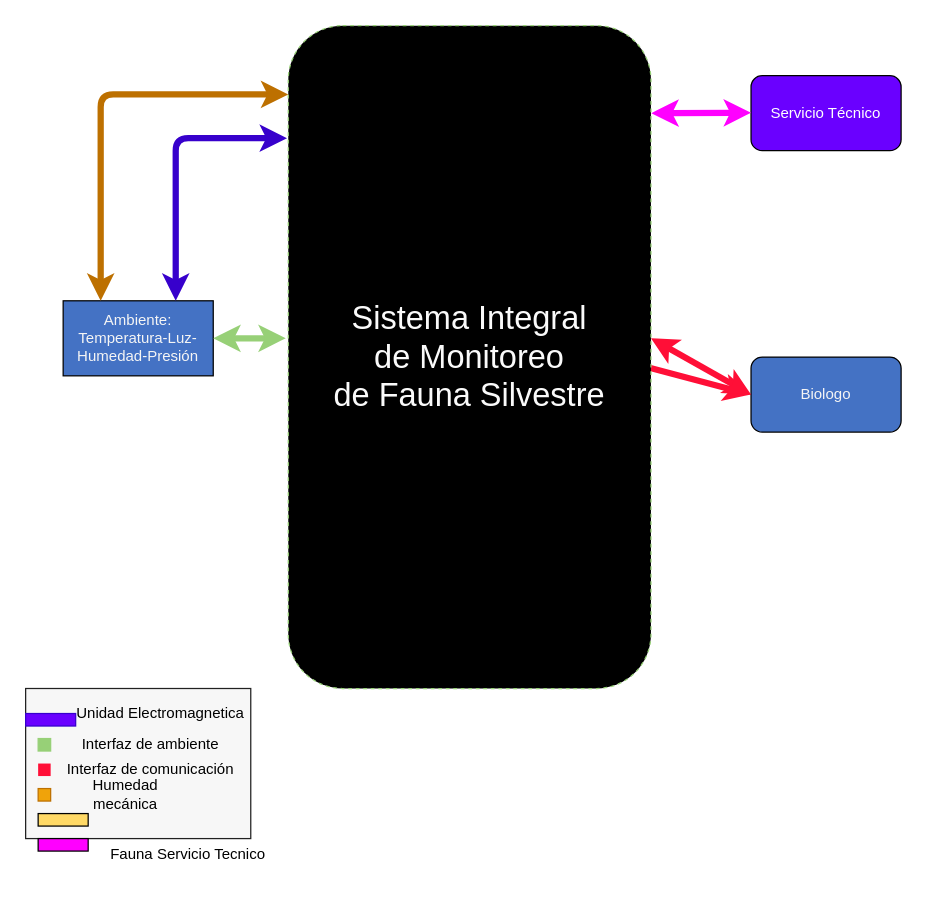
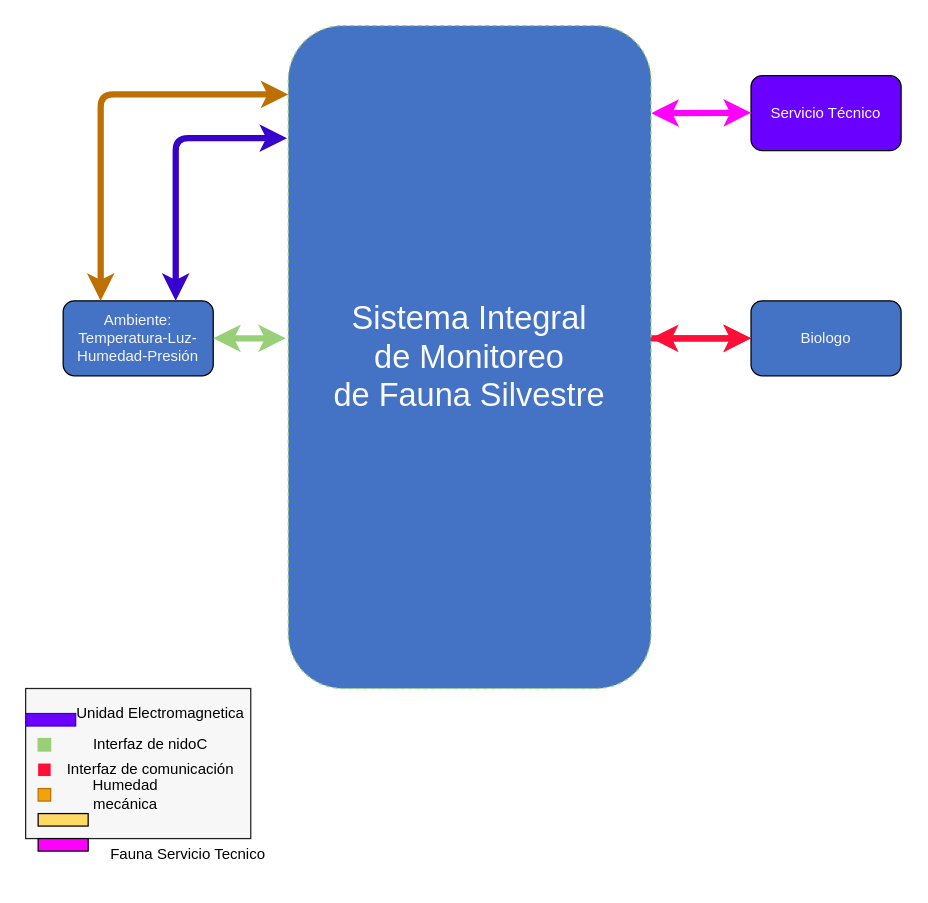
  <mxCell id="0" />
  <mxCell id="1" parent="0" />
  <mxCell id="2" value="" style="endArrow=classic;startArrow=classic;html=1;strokeWidth=5;entryX=1;entryY=0.5;entryDx=0;entryDy=0;exitX=0;exitY=0.5;exitDx=0;exitDy=0;strokeColor=#FF0F37;" edge="1" parent="1" source="15" target="10"><mxGeometry width="50" height="50" relative="1" as="geometry"><mxPoint x="380" y="440" as="sourcePoint" /><mxPoint x="380" y="310" as="targetPoint" /></mxGeometry></mxCell>
  <mxCell id="3" value="" style="rounded=0;whiteSpace=wrap;html=1;strokeColor=#212121;fillColor=#F7F7F7;gradientColor=none;" parent="1" vertex="1"><mxGeometry x="20" y="550" width="180" height="120" as="geometry" /></mxCell>
  <mxCell id="4" value="" style="rounded=0;whiteSpace=wrap;html=1;strokeColor=#97D077;fillColor=#97D077;" parent="1" vertex="1"><mxGeometry x="30" y="590" width="10" height="10" as="geometry" /></mxCell>
  <mxCell id="5" value="" style="rounded=0;whiteSpace=wrap;html=1;gradientColor=none;strokeColor=none;fillColor=#FF0F37;" parent="1" vertex="1"><mxGeometry x="30" y="610" width="10" height="10" as="geometry" /></mxCell>
  <mxCell id="6" value="" style="rounded=0;whiteSpace=wrap;html=1;strokeColor=#BD7000;fillColor=#f0a30a;fontColor=#000000;" parent="1" vertex="1"><mxGeometry x="30" y="630" width="10" height="10" as="geometry" /></mxCell>
- <mxCell id="7" value="&lt;font style=&quot;font-size: 12px&quot;&gt;Interfaz de ambiente&lt;/font&gt;" style="text;html=1;strokeColor=none;fillColor=none;align=center;verticalAlign=middle;whiteSpace=wrap;rounded=0;" parent="1" vertex="1"><mxGeometry x="50" y="590" width="140" height="10" as="geometry" /></mxCell>
+ <mxCell id="7" value="&lt;font style=&quot;font-size: 12px&quot;&gt;Interfaz de nidoC&lt;/font&gt;" style="text;html=1;strokeColor=none;fillColor=none;align=center;verticalAlign=middle;whiteSpace=wrap;rounded=0;" parent="1" vertex="1"><mxGeometry x="50" y="590" width="140" height="10" as="geometry" /></mxCell>
  <mxCell id="8" value="&lt;font style=&quot;font-size: 12px&quot;&gt;Interfaz de comunicación&lt;br&gt;&lt;/font&gt;" style="text;html=1;strokeColor=none;fillColor=none;align=center;verticalAlign=middle;whiteSpace=wrap;rounded=0;" parent="1" vertex="1"><mxGeometry x="50" y="610" width="140" height="10" as="geometry" /></mxCell>
  <mxCell id="9" value="&lt;font style=&quot;font-size: 12px&quot;&gt;&lt;font style=&quot;font-size: 12px&quot;&gt;Humedad mecánica&lt;/font&gt;&lt;br&gt;&lt;/font&gt;" style="text;html=1;strokeColor=none;fillColor=none;align=center;verticalAlign=middle;whiteSpace=wrap;rounded=0;" parent="1" vertex="1"><mxGeometry x="50" y="630" width="100" height="10" as="geometry" /></mxCell>
  <mxCell id="10" value="&lt;font color=&quot;#FFFFFF&quot;&gt;Base nido&lt;/font&gt;C" style="rounded=1;whiteSpace=wrap;html=1;fillColor=#0A0A0A;" vertex="1" parent="1"><mxGeometry x="310" y="240" width="120" height="60" as="geometry" /></mxCell>
- <mxCell id="11" value="&lt;div&gt;&lt;font color=&quot;#F5F5F5&quot;&gt;Ambiente:&lt;/font&gt;&lt;/div&gt;&lt;div&gt;&lt;font color=&quot;#F5F5F5&quot;&gt;Temperatura-Luz-Humedad-Presión&lt;br&gt;&lt;/font&gt;&lt;/div&gt;" style="whiteSpace=wrap;html=1;fillColor=#4472C4;rounded=0;" vertex="1" parent="1"><mxGeometry x="50" y="240" width="120" height="60" as="geometry" /></mxCell>
+ <mxCell id="11" value="&lt;div&gt;&lt;font color=&quot;#F5F5F5&quot;&gt;Ambiente:&lt;/font&gt;&lt;/div&gt;&lt;div&gt;&lt;font color=&quot;#F5F5F5&quot;&gt;Temperatura-Luz-Humedad-Presión&lt;br&gt;&lt;/font&gt;&lt;/div&gt;" style="rounded=1;whiteSpace=wrap;html=1;fillColor=#4472C4;" vertex="1" parent="1"><mxGeometry x="50" y="240" width="120" height="60" as="geometry" /></mxCell>
  <mxCell id="12" value="&lt;font color=&quot;#FFFFFF&quot;&gt;Base Pajaro&lt;/font&gt;" style="rounded=1;whiteSpace=wrap;html=1;fillColor=#0A0A0A;" vertex="1" parent="1"><mxGeometry x="310" y="430" width="120" height="60" as="geometry" /></mxCell>
  <mxCell id="13" value="&lt;font color=&quot;#FFFFFF&quot;&gt;Unidad de Energía&lt;/font&gt;" style="rounded=1;whiteSpace=wrap;html=1;fillColor=#0A0A0A;" vertex="1" parent="1"><mxGeometry x="310" y="60" width="120" height="60" as="geometry" /></mxCell>
  <mxCell id="14" value="&lt;font color=&quot;#FFFFFF&quot;&gt;Servicio Técnico&lt;br&gt;&lt;/font&gt;" style="rounded=1;whiteSpace=wrap;html=1;fillColor=#6a00ff;" vertex="1" parent="1"><mxGeometry x="600" y="60" width="120" height="60" as="geometry" /></mxCell>
- <mxCell id="15" value="&lt;div&gt;&lt;font color=&quot;#F5F5F5&quot;&gt;Biologo&lt;br&gt;&lt;/font&gt;&lt;/div&gt;" style="rounded=1;whiteSpace=wrap;html=1;fillColor=#4472C4;" vertex="1" parent="1"><mxGeometry x="600" y="285" width="120" height="60" as="geometry" /></mxCell>
+ <mxCell id="15" value="&lt;div&gt;&lt;font color=&quot;#F5F5F5&quot;&gt;Biologo&lt;br&gt;&lt;/font&gt;&lt;/div&gt;" style="rounded=1;whiteSpace=wrap;html=1;fillColor=#4472C4;" vertex="1" parent="1"><mxGeometry x="600" y="240" width="120" height="60" as="geometry" /></mxCell>
  <mxCell id="16" value="" style="endArrow=classic;startArrow=classic;html=1;entryX=0.5;entryY=1;entryDx=0;entryDy=0;exitX=0.5;exitY=0;exitDx=0;exitDy=0;strokeColor=#FFD966;strokeWidth=5;" edge="1" parent="1" source="10" target="13"><mxGeometry width="50" height="50" relative="1" as="geometry"><mxPoint x="380" y="370" as="sourcePoint" /><mxPoint x="430" y="320" as="targetPoint" /></mxGeometry></mxCell>
  <mxCell id="17" value="" style="rounded=0;whiteSpace=wrap;html=1;fillColor=#FFD966;" vertex="1" parent="1"><mxGeometry x="30" y="650" width="40" height="10" as="geometry" /></mxCell>
  <mxCell id="18" value="" style="endArrow=classic;startArrow=classic;html=1;strokeWidth=5;entryX=0.5;entryY=1;entryDx=0;entryDy=0;exitX=0.5;exitY=0;exitDx=0;exitDy=0;strokeColor=#FF0F37;" edge="1" parent="1" source="12" target="10"><mxGeometry width="50" height="50" relative="1" as="geometry"><mxPoint x="350" y="390" as="sourcePoint" /><mxPoint x="400" y="340" as="targetPoint" /></mxGeometry></mxCell>
  <mxCell id="19" value="" style="endArrow=classic;startArrow=classic;html=1;strokeWidth=5;exitX=0.092;exitY=-0.039;exitDx=0;exitDy=0;exitPerimeter=0;strokeColor=#3700CC;fillColor=#6a00ff;dashed=1;" edge="1" parent="1" source="12"><mxGeometry width="50" height="50" relative="1" as="geometry"><mxPoint x="220" y="410" as="sourcePoint" /><mxPoint x="324" y="300" as="targetPoint" /></mxGeometry></mxCell>
  <mxCell id="20" value="Unidad Electromagnetica" style="text;html=1;strokeColor=none;fillColor=none;align=center;verticalAlign=middle;whiteSpace=wrap;rounded=0;" vertex="1" parent="1"><mxGeometry x="57.5" y="560" width="140" height="20" as="geometry" /></mxCell>
  <mxCell id="21" value="" style="rounded=0;whiteSpace=wrap;html=1;fillColor=#6a00ff;strokeColor=#3700CC;fontColor=#ffffff;" vertex="1" parent="1"><mxGeometry x="20" y="570" width="40" height="10" as="geometry" /></mxCell>
  <mxCell id="22" value="" style="endArrow=classic;startArrow=classic;html=1;strokeWidth=5;exitX=0;exitY=0.5;exitDx=0;exitDy=0;strokeColor=#3700CC;fillColor=#6a00ff;dashed=1;entryX=0.25;entryY=1;entryDx=0;entryDy=0;" edge="1" parent="1" source="12" target="13"><mxGeometry width="50" height="50" relative="1" as="geometry"><mxPoint x="270" y="300" as="sourcePoint" /><mxPoint x="272.96" y="172.34" as="targetPoint" /><Array as="points"><mxPoint x="280" y="460" /><mxPoint x="280" y="190" /><mxPoint x="340" y="190" /></Array></mxGeometry></mxCell>
  <mxCell id="23" value="" style="endArrow=classic;startArrow=classic;html=1;strokeColor=#97D077;strokeWidth=5;exitX=1;exitY=0.5;exitDx=0;exitDy=0;" edge="1" parent="1" source="11"><mxGeometry width="50" height="50" relative="1" as="geometry"><mxPoint x="190" y="300" as="sourcePoint" /><mxPoint x="228" y="270" as="targetPoint" /></mxGeometry></mxCell>
  <mxCell id="24" value="" style="endArrow=classic;startArrow=classic;html=1;strokeColor=#3700CC;strokeWidth=5;exitX=0.75;exitY=0;exitDx=0;exitDy=0;fillColor=#6a00ff;" edge="1" parent="1" source="11"><mxGeometry width="50" height="50" relative="1" as="geometry"><mxPoint x="170" y="200" as="sourcePoint" /><mxPoint x="229" y="110" as="targetPoint" /><Array as="points"><mxPoint x="140" y="110" /></Array></mxGeometry></mxCell>
  <mxCell id="25" value="" style="endArrow=classic;startArrow=classic;html=1;strokeColor=#BD7000;strokeWidth=5;exitX=0.25;exitY=0;exitDx=0;exitDy=0;fillColor=#f0a30a;" edge="1" parent="1" source="11"><mxGeometry width="50" height="50" relative="1" as="geometry"><mxPoint x="60" y="440" as="sourcePoint" /><mxPoint x="230" y="75" as="targetPoint" /><Array as="points"><mxPoint x="80" y="75" /></Array></mxGeometry></mxCell>
  <mxCell id="26" value="" style="endArrow=classic;startArrow=classic;html=1;strokeWidth=5;entryX=1.001;entryY=0.132;entryDx=0;entryDy=0;exitX=0;exitY=0.5;exitDx=0;exitDy=0;strokeColor=#FF00FF;entryPerimeter=0;" edge="1" parent="1" target="31"><mxGeometry width="50" height="50" relative="1" as="geometry"><mxPoint x="600" y="89.58" as="sourcePoint" /><mxPoint x="430" y="89.58" as="targetPoint" /></mxGeometry></mxCell>
  <mxCell id="27" value="" style="rounded=0;whiteSpace=wrap;html=1;fillColor=#FF00FF;" vertex="1" parent="1"><mxGeometry x="30" y="670" width="40" height="10" as="geometry" /></mxCell>
  <mxCell id="28" value="Fauna Servicio Tecnico" style="text;html=1;strokeColor=none;fillColor=none;align=center;verticalAlign=middle;whiteSpace=wrap;rounded=0;" vertex="1" parent="1"><mxGeometry x="70" y="665" width="160" height="35" as="geometry" /></mxCell>
  <mxCell id="29" value="" style="endArrow=classic;startArrow=classic;html=1;strokeWidth=5;entryX=0.5;entryY=1;entryDx=0;entryDy=0;strokeColor=#FF0F37;exitX=0.586;exitY=0.415;exitDx=0;exitDy=0;exitPerimeter=0;" edge="1" parent="1" source="31"><mxGeometry width="50" height="50" relative="1" as="geometry"><mxPoint x="400" y="220" as="sourcePoint" /><mxPoint x="400" y="120" as="targetPoint" /></mxGeometry></mxCell>
  <mxCell id="30" value="" style="endArrow=classic;startArrow=classic;html=1;strokeWidth=5;entryX=0;entryY=0.5;entryDx=0;entryDy=0;fillColor=#e51400;strokeColor=#FF0F37;" edge="1" parent="1" target="15"><mxGeometry width="50" height="50" relative="1" as="geometry"><mxPoint x="520" y="270" as="sourcePoint" /><mxPoint x="430" y="320" as="targetPoint" /></mxGeometry></mxCell>
- <mxCell id="31" value="&lt;font style=&quot;font-size: 26px&quot; color=&quot;#FAFAFA&quot;&gt;Sistema Integral&lt;br&gt;de Monitoreo &lt;br&gt; de Fauna Silvestre&lt;br&gt;&lt;/font&gt;" style="rounded=1;whiteSpace=wrap;html=1;strokeColor=#97D077;dashed=1;fillColor=#000000;" vertex="1" parent="1"><mxGeometry x="230" y="20" width="290" height="530" as="geometry" /></mxCell>
+ <mxCell id="31" value="&lt;font style=&quot;font-size: 26px&quot; color=&quot;#FAFAFA&quot;&gt;Sistema Integral&lt;br&gt;de Monitoreo &lt;br&gt; de Fauna Silvestre&lt;br&gt;&lt;/font&gt;" style="rounded=1;whiteSpace=wrap;html=1;strokeColor=#97D077;dashed=1;fillColor=#4472c4;" vertex="1" parent="1"><mxGeometry x="230" y="20" width="290" height="530" as="geometry" /></mxCell>
